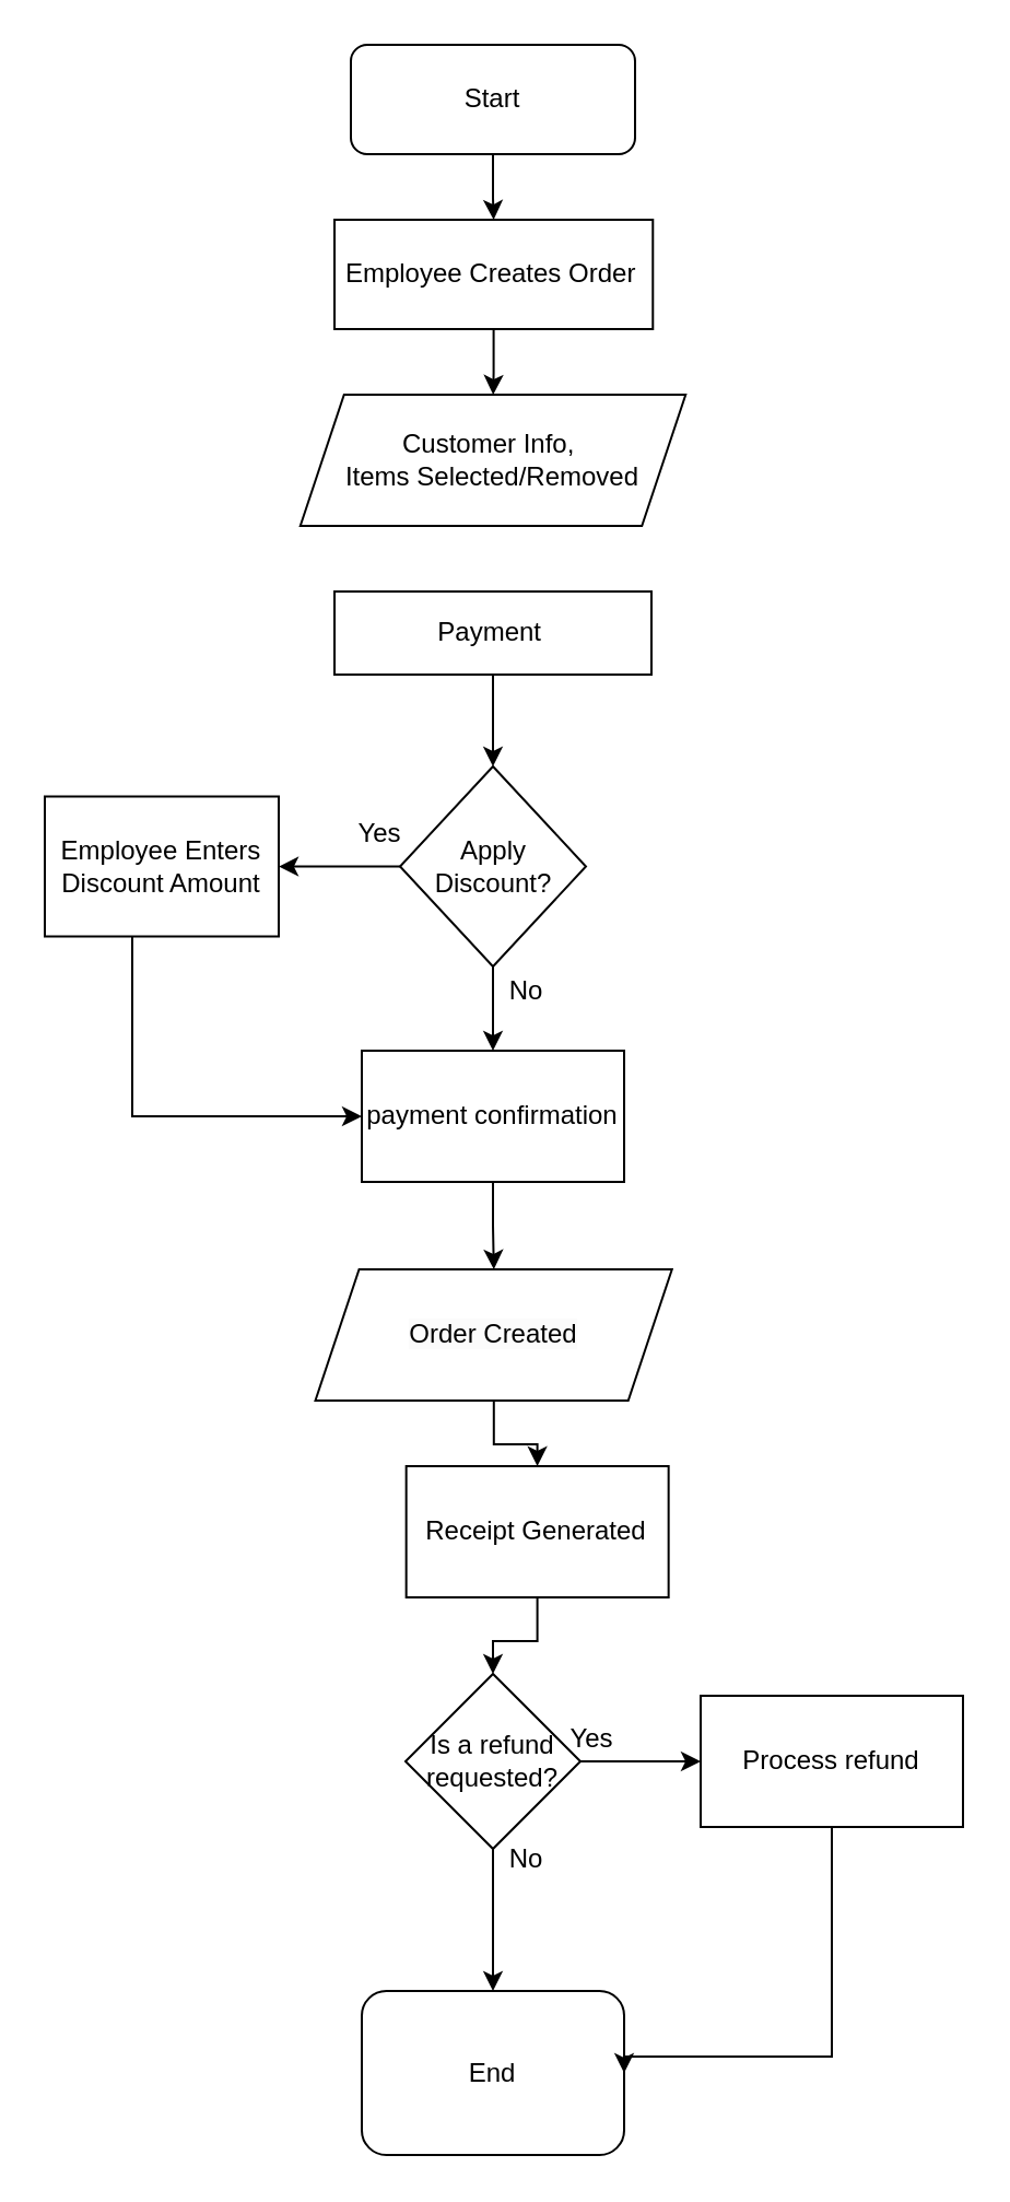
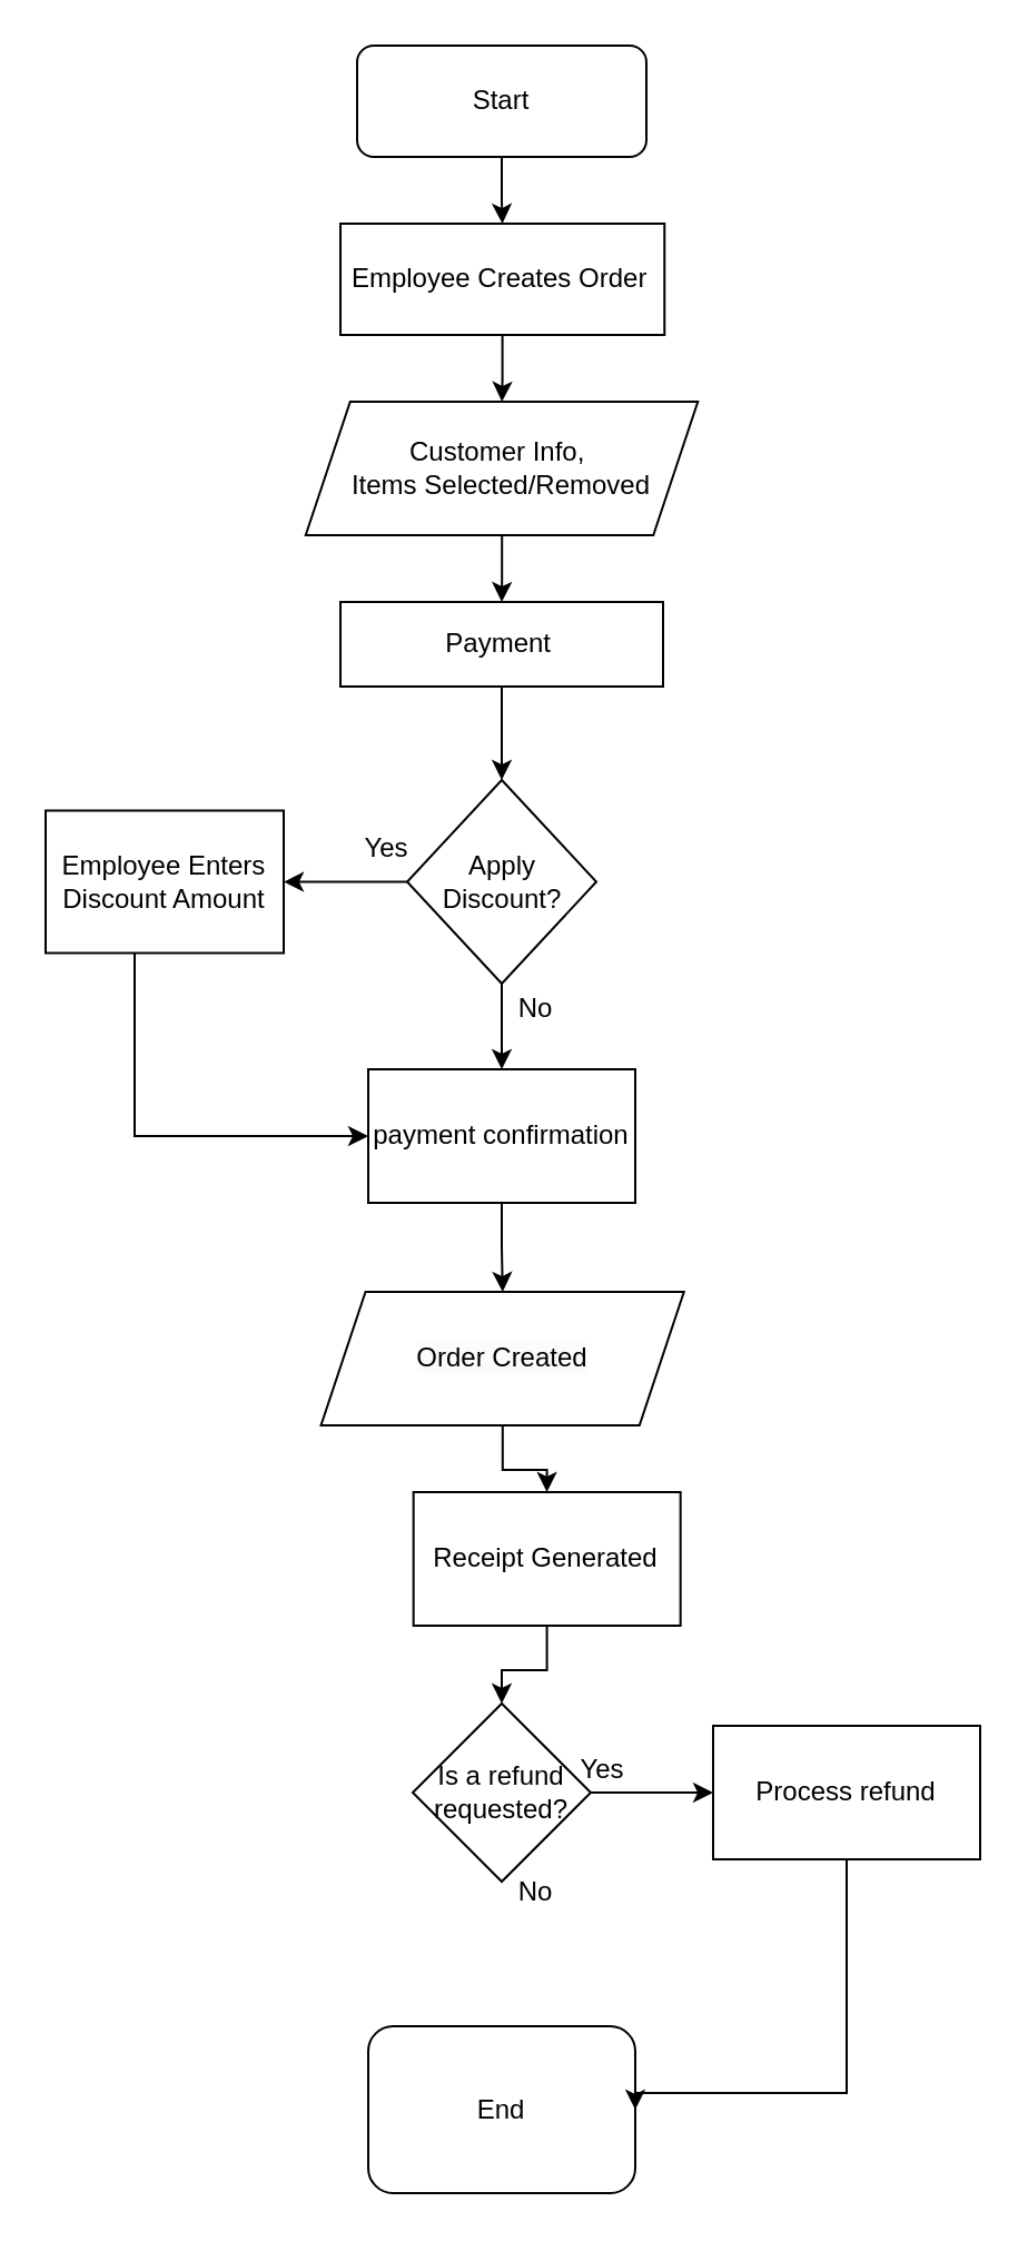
  <mxCell id="0" />
  <mxCell id="1" parent="0" />
  <mxCell id="2" value="" style="edgeStyle=orthogonalEdgeStyle;rounded=0;orthogonalLoop=1;jettySize=auto;html=1;" edge="1" parent="1" source="3" target="5"><mxGeometry relative="1" as="geometry" /></mxCell>
  <mxCell id="3" value="&lt;font style=&quot;font-size: 12px;&quot;&gt;Start&lt;/font&gt;" style="rounded=1;whiteSpace=wrap;html=1;" vertex="1" parent="1"><mxGeometry x="160" y="20" width="130" height="50" as="geometry" /></mxCell>
  <mxCell id="4" value="" style="edgeStyle=orthogonalEdgeStyle;rounded=0;orthogonalLoop=1;jettySize=auto;html=1;" edge="1" parent="1" source="5" target="7"><mxGeometry relative="1" as="geometry" /></mxCell>
  <mxCell id="5" value="&lt;span style=&quot;text-align: start;&quot;&gt;&lt;font style=&quot;font-size: 12px;&quot;&gt;Employee Creates Order&amp;nbsp;&lt;/font&gt;&lt;/span&gt;" style="rounded=0;whiteSpace=wrap;html=1;" vertex="1" parent="1"><mxGeometry x="152.51" y="100" width="145.63" height="50" as="geometry" /></mxCell>
+ <mxCell id="6" value="" style="edgeStyle=orthogonalEdgeStyle;rounded=0;orthogonalLoop=1;jettySize=auto;html=1;" edge="1" parent="1" source="7" target="9"><mxGeometry relative="1" as="geometry" /></mxCell>
  <mxCell id="7" value="&lt;span style=&quot;text-align: start;&quot;&gt;&lt;font style=&quot;font-size: 12px;&quot;&gt;Customer Info,&amp;nbsp;&lt;/font&gt;&lt;/span&gt;&lt;div&gt;&lt;span style=&quot;text-align: start;&quot;&gt;&lt;font style=&quot;font-size: 12px;&quot;&gt;Items Selected/Removed&lt;/font&gt;&lt;/span&gt;&lt;/div&gt;" style="shape=parallelogram;perimeter=parallelogramPerimeter;whiteSpace=wrap;html=1;fixedSize=1;" vertex="1" parent="1"><mxGeometry x="136.88" y="180" width="176.25" height="60" as="geometry" /></mxCell>
  <mxCell id="8" style="edgeStyle=orthogonalEdgeStyle;rounded=0;orthogonalLoop=1;jettySize=auto;html=1;entryX=0.5;entryY=0;entryDx=0;entryDy=0;" edge="1" parent="1" source="9" target="14"><mxGeometry relative="1" as="geometry" /></mxCell>
  <mxCell id="9" value="Payment&amp;nbsp;" style="rounded=0;whiteSpace=wrap;html=1;" vertex="1" parent="1"><mxGeometry x="152.51" y="270" width="144.99" height="38" as="geometry" /></mxCell>
  <mxCell id="10" value="" style="edgeStyle=orthogonalEdgeStyle;rounded=0;orthogonalLoop=1;jettySize=auto;html=1;" edge="1" parent="1" source="11" target="20"><mxGeometry relative="1" as="geometry" /></mxCell>
  <mxCell id="11" value="&lt;span style=&quot;text-align: start;&quot;&gt;payment confirmation&lt;/span&gt;" style="rounded=0;whiteSpace=wrap;html=1;" vertex="1" parent="1"><mxGeometry x="165" y="480" width="120" height="60" as="geometry" /></mxCell>
  <mxCell id="12" value="" style="edgeStyle=orthogonalEdgeStyle;rounded=0;orthogonalLoop=1;jettySize=auto;html=1;" edge="1" parent="1" source="14" target="16"><mxGeometry relative="1" as="geometry" /></mxCell>
  <mxCell id="13" value="" style="edgeStyle=orthogonalEdgeStyle;rounded=0;orthogonalLoop=1;jettySize=auto;html=1;" edge="1" parent="1" source="14" target="11"><mxGeometry relative="1" as="geometry" /></mxCell>
  <mxCell id="14" value="&lt;span style=&quot;text-align: start;&quot;&gt;Apply Discount?&lt;/span&gt;" style="rhombus;whiteSpace=wrap;html=1;" vertex="1" parent="1"><mxGeometry x="182.5" y="350" width="85" height="91.5" as="geometry" /></mxCell>
  <mxCell id="15" style="edgeStyle=orthogonalEdgeStyle;rounded=0;orthogonalLoop=1;jettySize=auto;html=1;entryX=0;entryY=0.5;entryDx=0;entryDy=0;" edge="1" parent="1" source="16" target="11"><mxGeometry relative="1" as="geometry"><Array as="points"><mxPoint x="60" y="510" /></Array></mxGeometry></mxCell>
  <mxCell id="16" value="&lt;span style=&quot;text-align: start;&quot;&gt;Employee Enters Discount Amount&lt;/span&gt;" style="whiteSpace=wrap;html=1;" vertex="1" parent="1"><mxGeometry x="20" y="363.75" width="107" height="64" as="geometry" /></mxCell>
  <mxCell id="17" value="Yes" style="text;html=1;align=center;verticalAlign=middle;resizable=0;points=[];autosize=1;strokeColor=none;fillColor=none;" vertex="1" parent="1"><mxGeometry x="153" y="366.25" width="40" height="30" as="geometry" /></mxCell>
  <mxCell id="18" value="No" style="text;html=1;align=center;verticalAlign=middle;resizable=0;points=[];autosize=1;strokeColor=none;fillColor=none;" vertex="1" parent="1"><mxGeometry x="220" y="437.75" width="40" height="30" as="geometry" /></mxCell>
  <mxCell id="19" value="" style="edgeStyle=orthogonalEdgeStyle;rounded=0;orthogonalLoop=1;jettySize=auto;html=1;" edge="1" parent="1" source="20" target="22"><mxGeometry relative="1" as="geometry" /></mxCell>
  <mxCell id="20" value="&lt;span style=&quot;caret-color: rgb(0, 0, 0); color: rgb(0, 0, 0); font-family: Helvetica; font-style: normal; font-variant-caps: normal; font-weight: 400; letter-spacing: normal; text-align: start; text-indent: 0px; text-transform: none; white-space: normal; word-spacing: 0px; -webkit-text-stroke-width: 0px; background-color: rgb(251, 251, 251); text-decoration: none; float: none; display: inline !important;&quot;&gt;&lt;font style=&quot;font-size: 12px;&quot;&gt;Order Created&lt;/font&gt;&lt;/span&gt;" style="shape=parallelogram;perimeter=parallelogramPerimeter;whiteSpace=wrap;html=1;fixedSize=1;" vertex="1" parent="1"><mxGeometry x="143.76" y="580" width="163.12" height="60" as="geometry" /></mxCell>
  <mxCell id="21" value="" style="edgeStyle=orthogonalEdgeStyle;rounded=0;orthogonalLoop=1;jettySize=auto;html=1;" edge="1" parent="1" source="22" target="25"><mxGeometry relative="1" as="geometry" /></mxCell>
  <mxCell id="22" value="&lt;span style=&quot;font-style: normal; font-variant-caps: normal; letter-spacing: normal; orphans: auto; text-align: start; text-indent: 0px; text-transform: none; white-space: normal; widows: auto; word-spacing: 0px; -webkit-text-stroke-width: 0px; text-decoration: none; caret-color: rgb(0, 0, 0); color: rgb(0, 0, 0);&quot;&gt;Receipt Generated&lt;/span&gt;" style="whiteSpace=wrap;html=1;" vertex="1" parent="1"><mxGeometry x="185.33" y="670" width="120" height="60" as="geometry" /></mxCell>
- <mxCell id="23" value="" style="edgeStyle=orthogonalEdgeStyle;rounded=0;orthogonalLoop=1;jettySize=auto;html=1;" edge="1" parent="1" source="25" target="26"><mxGeometry relative="1" as="geometry" /></mxCell>
  <mxCell id="24" value="" style="edgeStyle=orthogonalEdgeStyle;rounded=0;orthogonalLoop=1;jettySize=auto;html=1;" edge="1" parent="1" source="25" target="29"><mxGeometry relative="1" as="geometry" /></mxCell>
  <mxCell id="25" value="&lt;span style=&quot;text-align: start;&quot;&gt;&lt;font style=&quot;font-size: 12px;&quot;&gt;Is a refund requested?&lt;/font&gt;&lt;/span&gt;" style="rhombus;whiteSpace=wrap;html=1;" vertex="1" parent="1"><mxGeometry x="185" y="765" width="80" height="80" as="geometry" /></mxCell>
  <mxCell id="26" value="End" style="rounded=1;whiteSpace=wrap;html=1;" vertex="1" parent="1"><mxGeometry x="165" y="910" width="120" height="75" as="geometry" /></mxCell>
  <mxCell id="27" value="No" style="text;html=1;align=center;verticalAlign=middle;resizable=0;points=[];autosize=1;strokeColor=none;fillColor=none;" vertex="1" parent="1"><mxGeometry x="220" y="835" width="40" height="30" as="geometry" /></mxCell>
  <mxCell id="28" style="edgeStyle=orthogonalEdgeStyle;rounded=0;orthogonalLoop=1;jettySize=auto;html=1;entryX=1;entryY=0.5;entryDx=0;entryDy=0;" edge="1" parent="1" source="29" target="26"><mxGeometry relative="1" as="geometry"><Array as="points"><mxPoint x="380" y="940" /></Array></mxGeometry></mxCell>
  <mxCell id="29" value="&lt;span style=&quot;text-align: start;&quot;&gt;&lt;font style=&quot;font-size: 12px;&quot;&gt;Process refund&lt;/font&gt;&lt;/span&gt;" style="whiteSpace=wrap;html=1;" vertex="1" parent="1"><mxGeometry x="320" y="775" width="120" height="60" as="geometry" /></mxCell>
  <mxCell id="30" value="Yes" style="text;html=1;align=center;verticalAlign=middle;resizable=0;points=[];autosize=1;strokeColor=none;fillColor=none;" vertex="1" parent="1"><mxGeometry x="250" y="780" width="40" height="30" as="geometry" /></mxCell>
